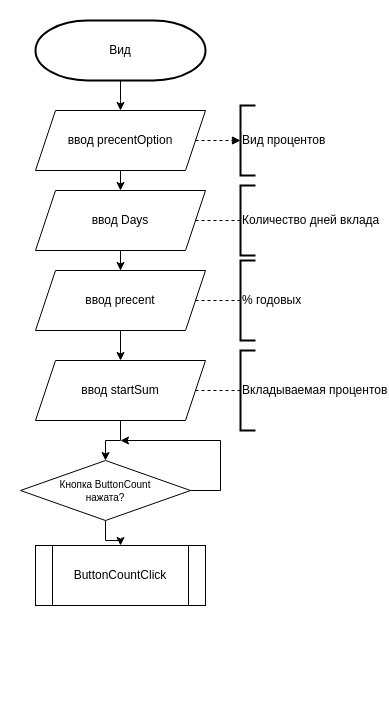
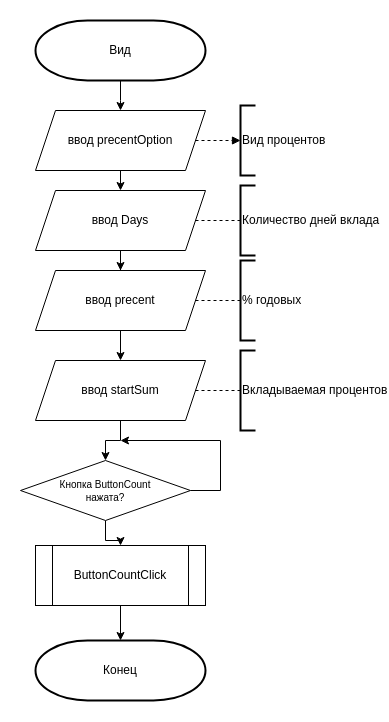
  <mxCell id="0" />
  <mxCell id="1" parent="0" />
  <mxCell id="2" value="" style="edgeStyle=orthogonalEdgeStyle;rounded=0;orthogonalLoop=1;jettySize=auto;html=1;" edge="1" parent="1" source="3"><mxGeometry relative="1" as="geometry"><mxPoint x="120" y="110" as="targetPoint" /></mxGeometry></mxCell>
  <mxCell id="3" value="Вид" style="strokeWidth=2;html=1;shape=mxgraph.flowchart.terminator;whiteSpace=wrap;" vertex="1" parent="1"><mxGeometry x="35" y="20" width="170" height="60" as="geometry" /></mxCell>
  <mxCell id="4" value="" style="edgeStyle=orthogonalEdgeStyle;rounded=0;orthogonalLoop=1;jettySize=auto;html=1;" edge="1" parent="1" source="5"><mxGeometry relative="1" as="geometry"><mxPoint x="120" y="190" as="targetPoint" /></mxGeometry></mxCell>
  <mxCell id="5" value="ввод precentOption" style="shape=parallelogram;perimeter=parallelogramPerimeter;whiteSpace=wrap;html=1;fixedSize=1;" vertex="1" parent="1"><mxGeometry x="35" y="110" width="170" height="60" as="geometry" /></mxCell>
  <mxCell id="6" value="" style="edgeStyle=orthogonalEdgeStyle;rounded=0;orthogonalLoop=1;jettySize=auto;html=1;" edge="1" parent="1" source="7" target="9"><mxGeometry relative="1" as="geometry" /></mxCell>
  <mxCell id="7" value="ввод Days" style="shape=parallelogram;perimeter=parallelogramPerimeter;whiteSpace=wrap;html=1;fixedSize=1;" vertex="1" parent="1"><mxGeometry x="35" y="190" width="170" height="60" as="geometry" /></mxCell>
  <mxCell id="8" value="" style="edgeStyle=orthogonalEdgeStyle;rounded=0;orthogonalLoop=1;jettySize=auto;html=1;" edge="1" parent="1" source="9" target="17"><mxGeometry relative="1" as="geometry" /></mxCell>
  <mxCell id="9" value="ввод precent" style="shape=parallelogram;perimeter=parallelogramPerimeter;whiteSpace=wrap;html=1;fixedSize=1;" vertex="1" parent="1"><mxGeometry x="35" y="270" width="170" height="60" as="geometry" /></mxCell>
  <mxCell id="10" value="" style="endArrow=block;dashed=1;html=1;rounded=0;exitX=1;exitY=0.5;exitDx=0;exitDy=0;" edge="1" parent="1" source="5" target="15"><mxGeometry width="50" height="50" relative="1" as="geometry"><mxPoint x="200" y="260" as="sourcePoint" /><mxPoint x="260" y="140" as="targetPoint" /></mxGeometry></mxCell>
  <mxCell id="11" value="" style="endArrow=none;dashed=1;html=1;rounded=0;exitX=1;exitY=0.5;exitDx=0;exitDy=0;" edge="1" parent="1" source="7" target="14"><mxGeometry width="50" height="50" relative="1" as="geometry"><mxPoint x="200" y="260" as="sourcePoint" /><mxPoint x="260" y="220" as="targetPoint" /></mxGeometry></mxCell>
  <mxCell id="12" value="" style="endArrow=none;dashed=1;html=1;rounded=0;exitX=1;exitY=0.5;exitDx=0;exitDy=0;" edge="1" parent="1" source="9" target="13"><mxGeometry width="50" height="50" relative="1" as="geometry"><mxPoint x="200" y="260" as="sourcePoint" /><mxPoint x="260" y="300" as="targetPoint" /></mxGeometry></mxCell>
  <mxCell id="13" value="% годовых" style="strokeWidth=2;html=1;shape=mxgraph.flowchart.annotation_1;align=left;pointerEvents=1;" vertex="1" parent="1"><mxGeometry x="240" y="260" width="15" height="80" as="geometry" /></mxCell>
  <mxCell id="14" value="Количество дней вклада" style="strokeWidth=2;html=1;shape=mxgraph.flowchart.annotation_1;align=left;pointerEvents=1;" vertex="1" parent="1"><mxGeometry x="240" y="185" width="15" height="70" as="geometry" /></mxCell>
  <mxCell id="15" value="Вид процентов" style="strokeWidth=2;html=1;shape=mxgraph.flowchart.annotation_1;align=left;pointerEvents=1;" vertex="1" parent="1"><mxGeometry x="240" y="105" width="15" height="70" as="geometry" /></mxCell>
  <mxCell id="16" value="" style="edgeStyle=orthogonalEdgeStyle;rounded=0;orthogonalLoop=1;jettySize=auto;html=1;" edge="1" parent="1" source="17" target="22"><mxGeometry relative="1" as="geometry" /></mxCell>
  <mxCell id="17" value="ввод startSum" style="shape=parallelogram;perimeter=parallelogramPerimeter;whiteSpace=wrap;html=1;fixedSize=1;" vertex="1" parent="1"><mxGeometry x="35" y="360" width="170" height="60" as="geometry" /></mxCell>
  <mxCell id="18" value="" style="endArrow=none;dashed=1;html=1;rounded=0;exitX=1;exitY=0.5;exitDx=0;exitDy=0;" edge="1" parent="1" source="17" target="19"><mxGeometry width="50" height="50" relative="1" as="geometry"><mxPoint x="200" y="350" as="sourcePoint" /><mxPoint x="260" y="390" as="targetPoint" /></mxGeometry></mxCell>
  <mxCell id="19" value="Вкладываемая процентов" style="strokeWidth=2;html=1;shape=mxgraph.flowchart.annotation_1;align=left;pointerEvents=1;" vertex="1" parent="1"><mxGeometry x="240" y="350" width="15" height="80" as="geometry" /></mxCell>
  <mxCell id="20" style="edgeStyle=orthogonalEdgeStyle;rounded=0;orthogonalLoop=1;jettySize=auto;html=1;" edge="1" parent="1" source="22"><mxGeometry relative="1" as="geometry"><mxPoint x="120" y="440" as="targetPoint" /><Array as="points"><mxPoint x="220" y="490" /><mxPoint x="220" y="440" /></Array></mxGeometry></mxCell>
  <mxCell id="21" value="" style="edgeStyle=orthogonalEdgeStyle;rounded=0;orthogonalLoop=1;jettySize=auto;html=1;" edge="1" parent="1" source="22" target="24"><mxGeometry relative="1" as="geometry" /></mxCell>
  <mxCell id="22" value="&lt;font style=&quot;font-size: 10px;&quot;&gt;Кнопка ButtonCount&lt;/font&gt;&lt;div style=&quot;font-size: 10px;&quot;&gt;&lt;font style=&quot;font-size: 10px;&quot;&gt;нажата?&lt;/font&gt;&lt;/div&gt;" style="rhombus;whiteSpace=wrap;html=1;" vertex="1" parent="1"><mxGeometry x="20" y="460" width="170" height="60" as="geometry" /></mxCell>
+ <mxCell id="23" value="" style="edgeStyle=orthogonalEdgeStyle;rounded=0;orthogonalLoop=1;jettySize=auto;html=1;" edge="1" parent="1" source="24" target="25"><mxGeometry relative="1" as="geometry" /></mxCell>
  <mxCell id="24" value="ButtonCountClick" style="shape=process;whiteSpace=wrap;html=1;backgroundOutline=1;" vertex="1" parent="1"><mxGeometry x="35" y="545" width="170" height="60" as="geometry" /></mxCell>
+ <mxCell id="25" value="Конец" style="strokeWidth=2;html=1;shape=mxgraph.flowchart.terminator;whiteSpace=wrap;" vertex="1" parent="1"><mxGeometry x="35" y="640" width="170" height="60" as="geometry" /></mxCell>
